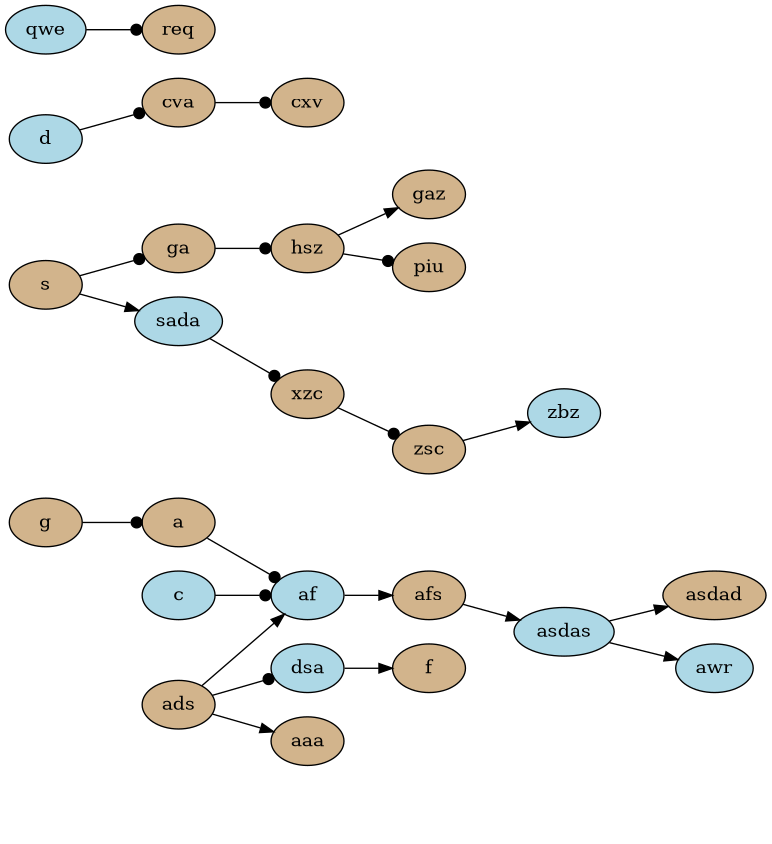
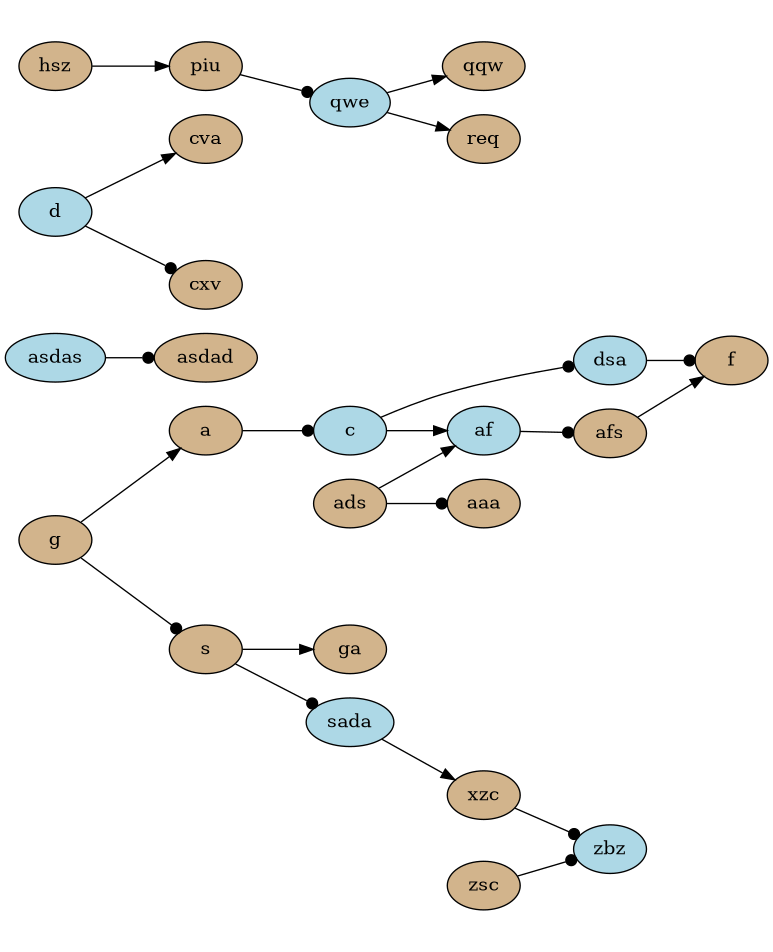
  digraph {
    rankdir=LR
    node [fillcolor=tan style=filled]
    edge [arrowhead=dot]
    g
    a
    s
    n4 [label=0 style=invis fillcolor=""]
    c [fillcolor=lightblue]
    ga
    sada [fillcolor=lightblue]
    af [fillcolor=lightblue]
    dsa [fillcolor=lightblue]
    afs
    f
    ads
    aaa
    n14 [label=1 style=invis fillcolor=""]
    n15 [label=2 style=invis fillcolor=""]
    asdas [fillcolor=lightblue]
    asdad
-   awr [fillcolor=lightblue]
    d [fillcolor=lightblue]
    cva
    n21 [label=3 style=invis fillcolor=""]
    cxv
    n23 [label=4 style=invis fillcolor=""]
    hsz
    n25 [label=6 style=invis fillcolor=""]
    xzc
-   gaz
    piu
    n29 [label=5 style=invis fillcolor=""]
    qwe [fillcolor=lightblue]
+   qqw
    req
    n33 [label=7 style=invis fillcolor=""]
    zsc
    zbz [fillcolor=lightblue]
    n36 [label=8 style=invis fillcolor=""]
-   g -> a
+   g -> a [arrowhead=normal]
+   g -> s
    a -> n4 [style=invis arrowhead=""]
-   a -> af
-   s -> ga
-   s -> sada [arrowhead=normal]
-   c -> af
-   ads -> dsa
+   a -> c
+   s -> ga [arrowhead=normal]
+   s -> sada
+   c -> af [arrowhead=normal]
+   c -> dsa
    ga -> n23 [style=invis arrowhead=""]
-   ga -> hsz
    sada -> n25 [style=invis arrowhead=""]
-   sada -> xzc
-   af -> afs [arrowhead=normal]
-   dsa -> f [arrowhead=normal]
+   sada -> xzc [arrowhead=normal]
+   af -> afs
+   dsa -> f
    afs -> n15 [style=invis arrowhead=""]
-   afs -> asdas [arrowhead=normal]
+   afs -> f [arrowhead=normal]
    ads -> af [arrowhead=normal]
-   ads -> aaa [arrowhead=normal]
+   ads -> aaa
    ads -> n14 [style=invis arrowhead=""]
-   asdas -> asdad [arrowhead=normal]
-   asdas -> awr [arrowhead=normal]
-   d -> cva
+   asdas -> asdad
+   d -> cva [arrowhead=normal]
    d -> n21 [style=invis arrowhead=""]
-   cva -> cxv
-   hsz -> gaz [arrowhead=normal]
-   hsz -> piu
+   d -> cxv
+   hsz -> piu [arrowhead=normal]
    xzc -> n33 [style=invis arrowhead=""]
-   xzc -> zsc
+   xzc -> zbz
    piu -> n29 [style=invis arrowhead=""]
-   qwe -> req
-   zsc -> zbz [arrowhead=normal]
+   piu -> qwe
+   qwe -> qqw [arrowhead=normal]
+   qwe -> req [arrowhead=normal]
+   zsc -> zbz
    zsc -> n36 [style=invis arrowhead=""]
  }
